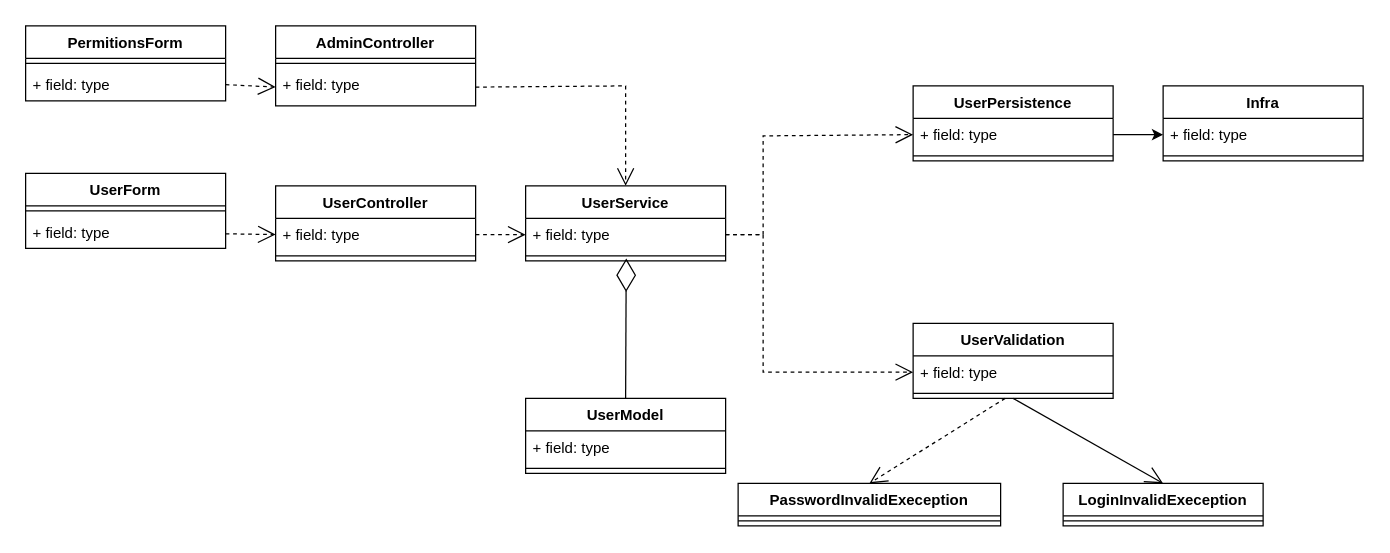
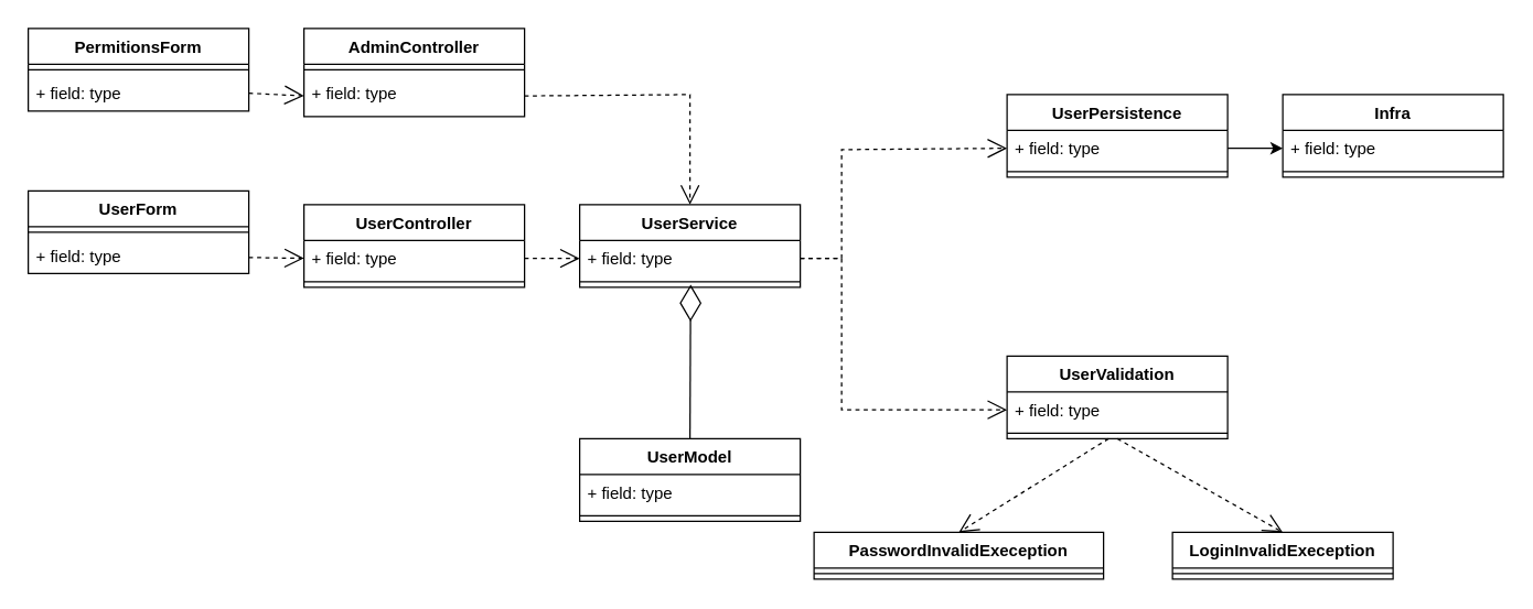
  <mxCell id="0" />
  <mxCell id="1" parent="0" />
  <mxCell id="2" value="UserPersistence" style="swimlane;fontStyle=1;align=center;verticalAlign=top;childLayout=stackLayout;horizontal=1;startSize=26;horizontalStack=0;resizeParent=1;resizeParentMax=0;resizeLast=0;collapsible=1;marginBottom=0;whiteSpace=wrap;html=1;" vertex="1" parent="1"><mxGeometry x="730" y="68" width="160" height="60" as="geometry" /></mxCell>
  <mxCell id="3" value="+ field: type" style="text;strokeColor=none;fillColor=none;align=left;verticalAlign=top;spacingLeft=4;spacingRight=4;overflow=hidden;rotatable=0;points=[[0,0.5],[1,0.5]];portConstraint=eastwest;whiteSpace=wrap;html=1;" vertex="1" parent="2"><mxGeometry y="26" width="160" height="26" as="geometry" /></mxCell>
  <mxCell id="4" value="" style="line;strokeWidth=1;fillColor=none;align=left;verticalAlign=middle;spacingTop=-1;spacingLeft=3;spacingRight=3;rotatable=0;labelPosition=right;points=[];portConstraint=eastwest;strokeColor=inherit;" vertex="1" parent="2"><mxGeometry y="52" width="160" height="8" as="geometry" /></mxCell>
  <mxCell id="5" value="AdminController" style="swimlane;fontStyle=1;align=center;verticalAlign=top;childLayout=stackLayout;horizontal=1;startSize=26;horizontalStack=0;resizeParent=1;resizeParentMax=0;resizeLast=0;collapsible=1;marginBottom=0;whiteSpace=wrap;html=1;" vertex="1" parent="1"><mxGeometry x="220" y="20" width="160" height="64" as="geometry" /></mxCell>
  <mxCell id="6" value="" style="line;strokeWidth=1;fillColor=none;align=left;verticalAlign=middle;spacingTop=-1;spacingLeft=3;spacingRight=3;rotatable=0;labelPosition=right;points=[];portConstraint=eastwest;strokeColor=inherit;" vertex="1" parent="5"><mxGeometry y="26" width="160" height="8" as="geometry" /></mxCell>
  <mxCell id="7" value="+ field: type" style="text;strokeColor=none;fillColor=none;align=left;verticalAlign=top;spacingLeft=4;spacingRight=4;overflow=hidden;rotatable=0;points=[[0,0.5],[1,0.5]];portConstraint=eastwest;whiteSpace=wrap;html=1;" vertex="1" parent="5"><mxGeometry y="34" width="160" height="30" as="geometry" /></mxCell>
  <mxCell id="8" value="UserController" style="swimlane;fontStyle=1;align=center;verticalAlign=top;childLayout=stackLayout;horizontal=1;startSize=26;horizontalStack=0;resizeParent=1;resizeParentMax=0;resizeLast=0;collapsible=1;marginBottom=0;whiteSpace=wrap;html=1;" vertex="1" parent="1"><mxGeometry x="220" y="148" width="160" height="60" as="geometry" /></mxCell>
  <mxCell id="9" value="+ field: type" style="text;strokeColor=none;fillColor=none;align=left;verticalAlign=top;spacingLeft=4;spacingRight=4;overflow=hidden;rotatable=0;points=[[0,0.5],[1,0.5]];portConstraint=eastwest;whiteSpace=wrap;html=1;" vertex="1" parent="8"><mxGeometry y="26" width="160" height="26" as="geometry" /></mxCell>
  <mxCell id="10" value="" style="line;strokeWidth=1;fillColor=none;align=left;verticalAlign=middle;spacingTop=-1;spacingLeft=3;spacingRight=3;rotatable=0;labelPosition=right;points=[];portConstraint=eastwest;strokeColor=inherit;" vertex="1" parent="8"><mxGeometry y="52" width="160" height="8" as="geometry" /></mxCell>
  <mxCell id="11" value="UserForm" style="swimlane;fontStyle=1;align=center;verticalAlign=top;childLayout=stackLayout;horizontal=1;startSize=26;horizontalStack=0;resizeParent=1;resizeParentMax=0;resizeLast=0;collapsible=1;marginBottom=0;whiteSpace=wrap;html=1;" vertex="1" parent="1"><mxGeometry x="20" y="138" width="160" height="60" as="geometry" /></mxCell>
  <mxCell id="12" value="" style="line;strokeWidth=1;fillColor=none;align=left;verticalAlign=middle;spacingTop=-1;spacingLeft=3;spacingRight=3;rotatable=0;labelPosition=right;points=[];portConstraint=eastwest;strokeColor=inherit;" vertex="1" parent="11"><mxGeometry y="26" width="160" height="8" as="geometry" /></mxCell>
  <mxCell id="13" value="+ field: type" style="text;strokeColor=none;fillColor=none;align=left;verticalAlign=top;spacingLeft=4;spacingRight=4;overflow=hidden;rotatable=0;points=[[0,0.5],[1,0.5]];portConstraint=eastwest;whiteSpace=wrap;html=1;" vertex="1" parent="11"><mxGeometry y="34" width="160" height="26" as="geometry" /></mxCell>
  <mxCell id="14" value="UserModel" style="swimlane;fontStyle=1;align=center;verticalAlign=top;childLayout=stackLayout;horizontal=1;startSize=26;horizontalStack=0;resizeParent=1;resizeParentMax=0;resizeLast=0;collapsible=1;marginBottom=0;whiteSpace=wrap;html=1;" vertex="1" parent="1"><mxGeometry x="420" y="318" width="160" height="60" as="geometry" /></mxCell>
  <mxCell id="15" value="+ field: type" style="text;strokeColor=none;fillColor=none;align=left;verticalAlign=top;spacingLeft=4;spacingRight=4;overflow=hidden;rotatable=0;points=[[0,0.5],[1,0.5]];portConstraint=eastwest;whiteSpace=wrap;html=1;" vertex="1" parent="14"><mxGeometry y="26" width="160" height="26" as="geometry" /></mxCell>
  <mxCell id="16" value="" style="line;strokeWidth=1;fillColor=none;align=left;verticalAlign=middle;spacingTop=-1;spacingLeft=3;spacingRight=3;rotatable=0;labelPosition=right;points=[];portConstraint=eastwest;strokeColor=inherit;" vertex="1" parent="14"><mxGeometry y="52" width="160" height="8" as="geometry" /></mxCell>
  <mxCell id="17" value="UserService" style="swimlane;fontStyle=1;align=center;verticalAlign=top;childLayout=stackLayout;horizontal=1;startSize=26;horizontalStack=0;resizeParent=1;resizeParentMax=0;resizeLast=0;collapsible=1;marginBottom=0;whiteSpace=wrap;html=1;" vertex="1" parent="1"><mxGeometry x="420" y="148" width="160" height="60" as="geometry" /></mxCell>
  <mxCell id="18" value="+ field: type" style="text;strokeColor=none;fillColor=none;align=left;verticalAlign=top;spacingLeft=4;spacingRight=4;overflow=hidden;rotatable=0;points=[[0,0.5],[1,0.5]];portConstraint=eastwest;whiteSpace=wrap;html=1;" vertex="1" parent="17"><mxGeometry y="26" width="160" height="26" as="geometry" /></mxCell>
  <mxCell id="19" value="" style="line;strokeWidth=1;fillColor=none;align=left;verticalAlign=middle;spacingTop=-1;spacingLeft=3;spacingRight=3;rotatable=0;labelPosition=right;points=[];portConstraint=eastwest;strokeColor=inherit;" vertex="1" parent="17"><mxGeometry y="52" width="160" height="8" as="geometry" /></mxCell>
  <mxCell id="20" value="&lt;div&gt;PermitionsForm&lt;/div&gt;&lt;div&gt;&lt;br&gt;&lt;/div&gt;" style="swimlane;fontStyle=1;align=center;verticalAlign=top;childLayout=stackLayout;horizontal=1;startSize=26;horizontalStack=0;resizeParent=1;resizeParentMax=0;resizeLast=0;collapsible=1;marginBottom=0;whiteSpace=wrap;html=1;" vertex="1" parent="1"><mxGeometry x="20" y="20" width="160" height="60" as="geometry" /></mxCell>
  <mxCell id="21" value="" style="line;strokeWidth=1;fillColor=none;align=left;verticalAlign=middle;spacingTop=-1;spacingLeft=3;spacingRight=3;rotatable=0;labelPosition=right;points=[];portConstraint=eastwest;strokeColor=inherit;" vertex="1" parent="20"><mxGeometry y="26" width="160" height="8" as="geometry" /></mxCell>
  <mxCell id="22" value="+ field: type" style="text;strokeColor=none;fillColor=none;align=left;verticalAlign=top;spacingLeft=4;spacingRight=4;overflow=hidden;rotatable=0;points=[[0,0.5],[1,0.5]];portConstraint=eastwest;whiteSpace=wrap;html=1;" vertex="1" parent="20"><mxGeometry y="34" width="160" height="26" as="geometry" /></mxCell>
  <mxCell id="23" value="&lt;div&gt;UserValidation&lt;/div&gt;&lt;div&gt;&lt;br&gt;&lt;/div&gt;" style="swimlane;fontStyle=1;align=center;verticalAlign=top;childLayout=stackLayout;horizontal=1;startSize=26;horizontalStack=0;resizeParent=1;resizeParentMax=0;resizeLast=0;collapsible=1;marginBottom=0;whiteSpace=wrap;html=1;" vertex="1" parent="1"><mxGeometry x="730" y="258" width="160" height="60" as="geometry" /></mxCell>
  <mxCell id="24" value="+ field: type" style="text;strokeColor=none;fillColor=none;align=left;verticalAlign=top;spacingLeft=4;spacingRight=4;overflow=hidden;rotatable=0;points=[[0,0.5],[1,0.5]];portConstraint=eastwest;whiteSpace=wrap;html=1;" vertex="1" parent="23"><mxGeometry y="26" width="160" height="26" as="geometry" /></mxCell>
  <mxCell id="25" value="" style="line;strokeWidth=1;fillColor=none;align=left;verticalAlign=middle;spacingTop=-1;spacingLeft=3;spacingRight=3;rotatable=0;labelPosition=right;points=[];portConstraint=eastwest;strokeColor=inherit;" vertex="1" parent="23"><mxGeometry y="52" width="160" height="8" as="geometry" /></mxCell>
  <mxCell id="26" value="Infra" style="swimlane;fontStyle=1;align=center;verticalAlign=top;childLayout=stackLayout;horizontal=1;startSize=26;horizontalStack=0;resizeParent=1;resizeParentMax=0;resizeLast=0;collapsible=1;marginBottom=0;whiteSpace=wrap;html=1;" vertex="1" parent="1"><mxGeometry x="930" y="68" width="160" height="60" as="geometry" /></mxCell>
  <mxCell id="27" value="+ field: type" style="text;strokeColor=none;fillColor=none;align=left;verticalAlign=top;spacingLeft=4;spacingRight=4;overflow=hidden;rotatable=0;points=[[0,0.5],[1,0.5]];portConstraint=eastwest;whiteSpace=wrap;html=1;" vertex="1" parent="26"><mxGeometry y="26" width="160" height="26" as="geometry" /></mxCell>
  <mxCell id="28" value="" style="line;strokeWidth=1;fillColor=none;align=left;verticalAlign=middle;spacingTop=-1;spacingLeft=3;spacingRight=3;rotatable=0;labelPosition=right;points=[];portConstraint=eastwest;strokeColor=inherit;" vertex="1" parent="26"><mxGeometry y="52" width="160" height="8" as="geometry" /></mxCell>
  <mxCell id="29" style="edgeStyle=orthogonalEdgeStyle;rounded=0;orthogonalLoop=1;jettySize=auto;html=1;entryX=0;entryY=0.5;entryDx=0;entryDy=0;" edge="1" parent="1" source="3" target="27"><mxGeometry relative="1" as="geometry" /></mxCell>
  <mxCell id="30" value="LoginInvalidExeception" style="swimlane;fontStyle=1;align=center;verticalAlign=top;childLayout=stackLayout;horizontal=1;startSize=26;horizontalStack=0;resizeParent=1;resizeParentMax=0;resizeLast=0;collapsible=1;marginBottom=0;whiteSpace=wrap;html=1;" vertex="1" parent="1"><mxGeometry x="850" y="386" width="160" height="34" as="geometry" /></mxCell>
  <mxCell id="31" value="" style="line;strokeWidth=1;fillColor=none;align=left;verticalAlign=middle;spacingTop=-1;spacingLeft=3;spacingRight=3;rotatable=0;labelPosition=right;points=[];portConstraint=eastwest;strokeColor=inherit;" vertex="1" parent="30"><mxGeometry y="26" width="160" height="8" as="geometry" /></mxCell>
  <mxCell id="32" value="" style="endArrow=diamondThin;endFill=0;endSize=24;html=1;rounded=0;entryX=0.503;entryY=0.75;entryDx=0;entryDy=0;exitX=0.5;exitY=0;exitDx=0;exitDy=0;entryPerimeter=0;" edge="1" parent="1" source="14" target="19"><mxGeometry width="160" relative="1" as="geometry"><mxPoint x="499.66" y="276" as="sourcePoint" /><mxPoint x="499.66" y="211" as="targetPoint" /></mxGeometry></mxCell>
- <mxCell id="33" value="" style="endArrow=open;endSize=12;dashed=0;html=1;rounded=0;exitX=0.5;exitY=1;exitDx=0;exitDy=0;entryX=0.5;entryY=0;entryDx=0;entryDy=0;" edge="1" parent="1" source="23" target="30"><mxGeometry width="160" relative="1" as="geometry"><mxPoint x="457" y="458" as="sourcePoint" /><mxPoint x="617" y="458" as="targetPoint" /></mxGeometry></mxCell>
+ <mxCell id="33" value="" style="endArrow=open;endSize=12;dashed=1;html=1;rounded=0;exitX=0.5;exitY=1;exitDx=0;exitDy=0;entryX=0.5;entryY=0;entryDx=0;entryDy=0;" edge="1" parent="1" source="23" target="30"><mxGeometry width="160" relative="1" as="geometry"><mxPoint x="457" y="458" as="sourcePoint" /><mxPoint x="617" y="458" as="targetPoint" /></mxGeometry></mxCell>
  <mxCell id="34" value="PasswordInvalidExeception" style="swimlane;fontStyle=1;align=center;verticalAlign=top;childLayout=stackLayout;horizontal=1;startSize=26;horizontalStack=0;resizeParent=1;resizeParentMax=0;resizeLast=0;collapsible=1;marginBottom=0;whiteSpace=wrap;html=1;" vertex="1" parent="1"><mxGeometry x="590" y="386" width="210" height="34" as="geometry" /></mxCell>
  <mxCell id="35" value="" style="line;strokeWidth=1;fillColor=none;align=left;verticalAlign=middle;spacingTop=-1;spacingLeft=3;spacingRight=3;rotatable=0;labelPosition=right;points=[];portConstraint=eastwest;strokeColor=inherit;" vertex="1" parent="34"><mxGeometry y="26" width="210" height="8" as="geometry" /></mxCell>
  <mxCell id="36" value="" style="endArrow=open;endSize=12;dashed=1;html=1;rounded=0;entryX=0;entryY=0.5;entryDx=0;entryDy=0;" edge="1" parent="1" source="13" target="9"><mxGeometry width="160" relative="1" as="geometry"><mxPoint x="100" y="258" as="sourcePoint" /><mxPoint x="260" y="258" as="targetPoint" /></mxGeometry></mxCell>
  <mxCell id="37" value="" style="endArrow=open;endSize=12;dashed=1;html=1;rounded=0;entryX=0.5;entryY=0;entryDx=0;entryDy=0;" edge="1" parent="1" source="25" target="34"><mxGeometry width="160" relative="1" as="geometry"><mxPoint x="840" y="318" as="sourcePoint" /><mxPoint x="715" y="386" as="targetPoint" /></mxGeometry></mxCell>
  <mxCell id="38" value="" style="endArrow=open;endSize=12;dashed=1;html=1;rounded=0;entryX=0;entryY=0.5;entryDx=0;entryDy=0;exitX=1;exitY=0.5;exitDx=0;exitDy=0;" edge="1" parent="1" source="9" target="18"><mxGeometry width="160" relative="1" as="geometry"><mxPoint x="190" y="196" as="sourcePoint" /><mxPoint x="230" y="197" as="targetPoint" /></mxGeometry></mxCell>
  <mxCell id="39" value="" style="endArrow=open;endSize=12;dashed=1;html=1;rounded=0;entryX=0.5;entryY=0;entryDx=0;entryDy=0;exitX=1;exitY=0.5;exitDx=0;exitDy=0;" edge="1" parent="1" source="7" target="17"><mxGeometry width="160" relative="1" as="geometry"><mxPoint x="390" y="197" as="sourcePoint" /><mxPoint x="430" y="197" as="targetPoint" /><Array as="points"><mxPoint x="500" y="68" /></Array></mxGeometry></mxCell>
  <mxCell id="40" value="" style="endArrow=open;endSize=12;dashed=1;html=1;rounded=0;entryX=0;entryY=0.5;entryDx=0;entryDy=0;exitX=1;exitY=0.5;exitDx=0;exitDy=0;" edge="1" parent="1" source="22" target="7"><mxGeometry width="160" relative="1" as="geometry"><mxPoint x="190" y="196" as="sourcePoint" /><mxPoint x="230" y="197" as="targetPoint" /></mxGeometry></mxCell>
  <mxCell id="41" value="" style="endArrow=open;endSize=12;dashed=1;html=1;rounded=0;entryX=0;entryY=0.5;entryDx=0;entryDy=0;exitX=1;exitY=0.5;exitDx=0;exitDy=0;" edge="1" parent="1" source="18" target="24"><mxGeometry width="160" relative="1" as="geometry"><mxPoint x="670" y="188" as="sourcePoint" /><mxPoint x="430" y="197" as="targetPoint" /><Array as="points"><mxPoint x="610" y="187" /><mxPoint x="610" y="297" /></Array></mxGeometry></mxCell>
  <mxCell id="42" value="" style="endArrow=open;endSize=12;dashed=1;html=1;rounded=0;entryX=0;entryY=0.5;entryDx=0;entryDy=0;exitX=1;exitY=0.5;exitDx=0;exitDy=0;" edge="1" parent="1" source="18" target="3"><mxGeometry width="160" relative="1" as="geometry"><mxPoint x="590" y="197" as="sourcePoint" /><mxPoint x="740" y="247" as="targetPoint" /><Array as="points"><mxPoint x="610" y="187" /><mxPoint x="610" y="108" /></Array></mxGeometry></mxCell>
